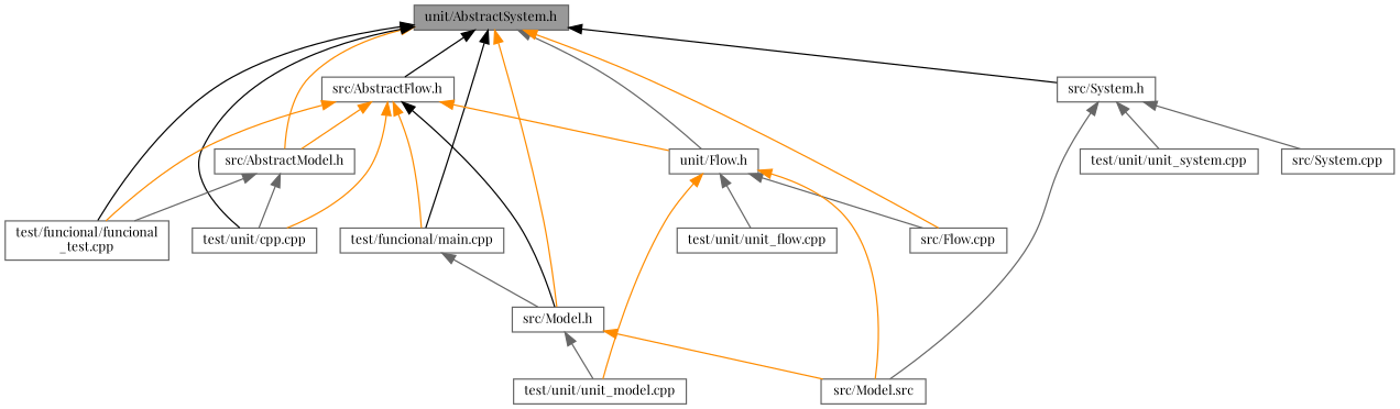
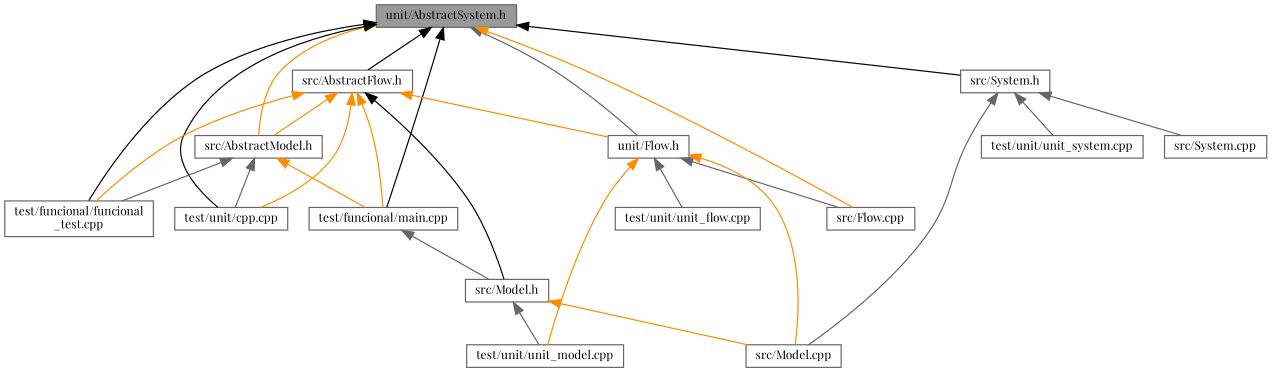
  digraph {
    fontname="Playfair Display"
    node [color=grey40 fillcolor=white fontname="Playfair Display" fontsize=10 shape=box style=filled]
    edge [color=darkorange dir=back fontname="Playfair Display" fontsize=10 labelfontname=Helvetica labelfontsize=10 style=solid]
    n1 [color=gray40 fillcolor=grey60 fontcolor=black height=0.2 label="unit/AbstractSystem.h" width=0.4]
    n2 [height=0.2 label="src/AbstractFlow.h" width=0.4]
    n3 [height=0.2 label="src/AbstractModel.h" width=0.4]
    n4 [height=0.2 label="src/Model.h" width=0.4]
    n5 [height=0.2 label="test/funcional/funcional\l_test.cpp" width=0.4]
    n6 [height=0.2 label="test/funcional/main.cpp" width=0.4]
    n7 [height=0.2 label="test/unit/cpp.cpp" width=0.4]
    n8 [height=0.2 label="unit/Flow.h" width=0.4]
    n9 [height=0.2 label="src/Flow.cpp" width=0.4]
    n10 [height=0.2 label="src/System.h" width=0.4]
-   n11 [height=0.2 label="src/Model.src" width=0.4]
+   n11 [height=0.2 label="src/Model.cpp" width=0.4]
    n12 [height=0.2 label="test/unit/unit_model.cpp" width=0.4]
    n13 [height=0.2 label="test/unit/unit_flow.cpp" width=0.4]
    n14 [height=0.2 label="src/System.cpp" width=0.4]
    n15 [height=0.2 label="test/unit/unit_system.cpp" width=0.4]
    n1 -> n2 [color=black]
    n1 -> n3
-   n1 -> n4
    n1 -> n5 [color=black]
    n1 -> n6 [color=black]
    n1 -> n7 [color=black]
    n1 -> n8 [color=gray40]
    n1 -> n9
    n1 -> n10 [color=black]
    n2 -> n3
    n2 -> n4 [color=black]
    n2 -> n5
    n2 -> n6
    n2 -> n7
    n2 -> n8
    n3 -> n5 [color=gray40]
+   n3 -> n6
    n3 -> n7 [color=gray40]
    n4 -> n11
    n4 -> n12 [color=gray40]
    n6 -> n4 [color=gray40]
    n8 -> n9 [color=gray40]
    n8 -> n11
    n8 -> n12
    n8 -> n13 [color=gray40]
    n10 -> n11 [color=gray40]
    n10 -> n14 [color=gray40]
    n10 -> n15 [color=gray40]
  }
